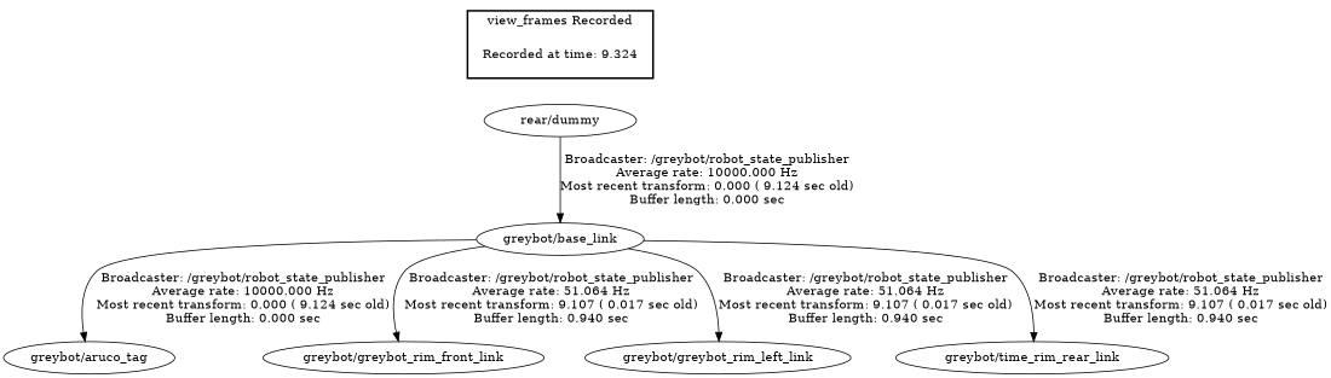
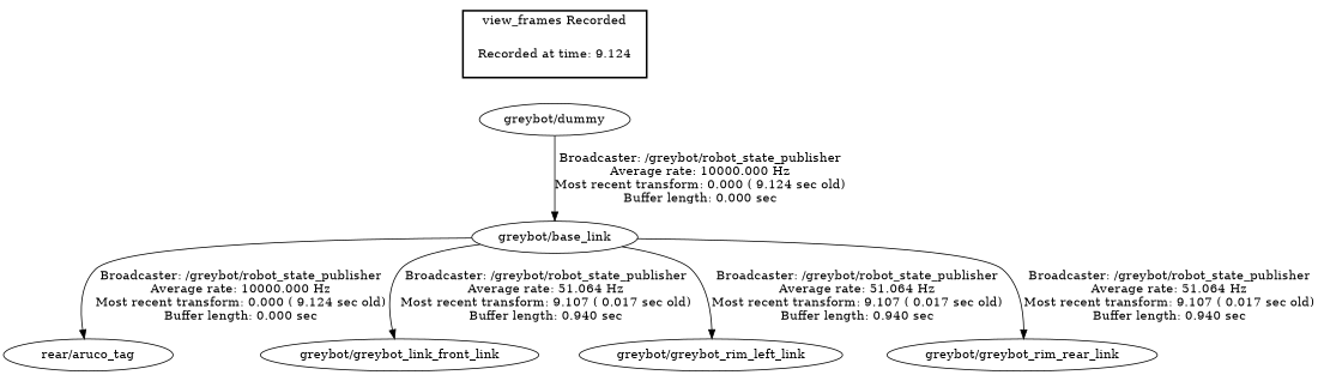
  digraph {
-   "Recorded at time: 9.124" [shape=plaintext label="Recorded at time: 9.324"]
-   "greybot/dummy" [label="rear/dummy"]
+   "Recorded at time: 9.124" [shape=plaintext]
+   "greybot/dummy"
    "greybot/base_link"
-   "greybot/aruco_tag"
-   "greybot/greybot_rim_front_link"
+   "greybot/aruco_tag" [label="rear/aruco_tag"]
+   "greybot/greybot_rim_front_link" [label="greybot/greybot_link_front_link"]
    "greybot/greybot_rim_left_link"
-   "greybot/greybot_rim_rear_link" [label="greybot/time_rim_rear_link"]
+   "greybot/greybot_rim_rear_link"
    subgraph cluster_1 {
      color=black
      label="view_frames Recorded"
      style=bold
      "Recorded at time: 9.124"
    }
    "Recorded at time: 9.124" -> "greybot/dummy" [style=invis]
    "greybot/dummy" -> "greybot/base_link" [label="Broadcaster: /greybot/robot_state_publisher\nAverage rate: 10000.000 Hz\nMost recent transform: 0.000 ( 9.124 sec old)\nBuffer length: 0.000 sec\n"]
    "greybot/base_link" -> "greybot/aruco_tag" [label="Broadcaster: /greybot/robot_state_publisher\nAverage rate: 10000.000 Hz\nMost recent transform: 0.000 ( 9.124 sec old)\nBuffer length: 0.000 sec\n"]
    "greybot/base_link" -> "greybot/greybot_rim_front_link" [label="Broadcaster: /greybot/robot_state_publisher\nAverage rate: 51.064 Hz\nMost recent transform: 9.107 ( 0.017 sec old)\nBuffer length: 0.940 sec\n"]
    "greybot/base_link" -> "greybot/greybot_rim_left_link" [label="Broadcaster: /greybot/robot_state_publisher\nAverage rate: 51.064 Hz\nMost recent transform: 9.107 ( 0.017 sec old)\nBuffer length: 0.940 sec\n"]
    "greybot/base_link" -> "greybot/greybot_rim_rear_link" [label="Broadcaster: /greybot/robot_state_publisher\nAverage rate: 51.064 Hz\nMost recent transform: 9.107 ( 0.017 sec old)\nBuffer length: 0.940 sec\n"]
  }
